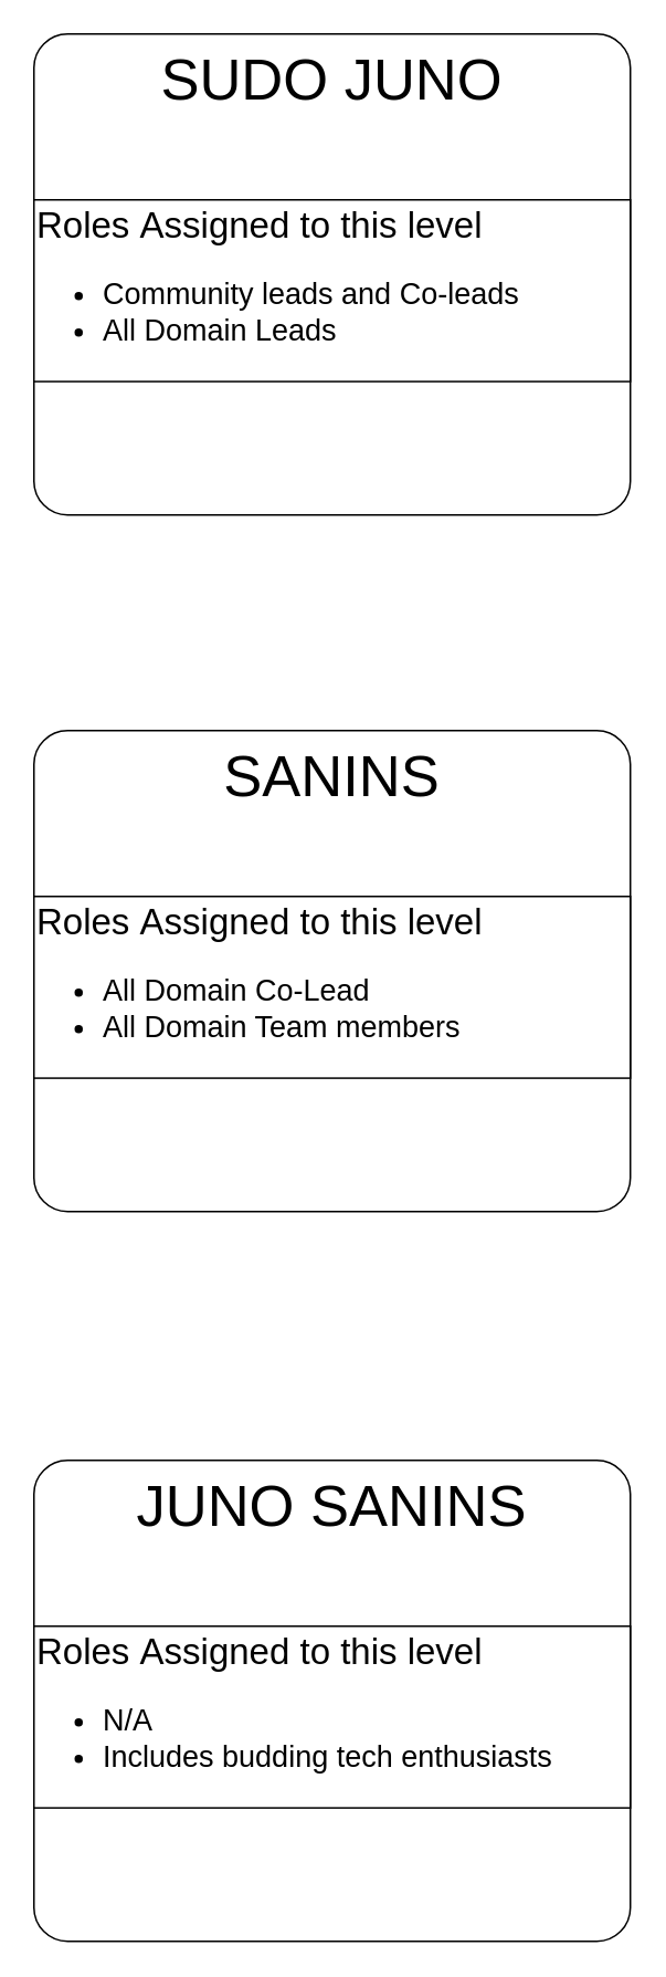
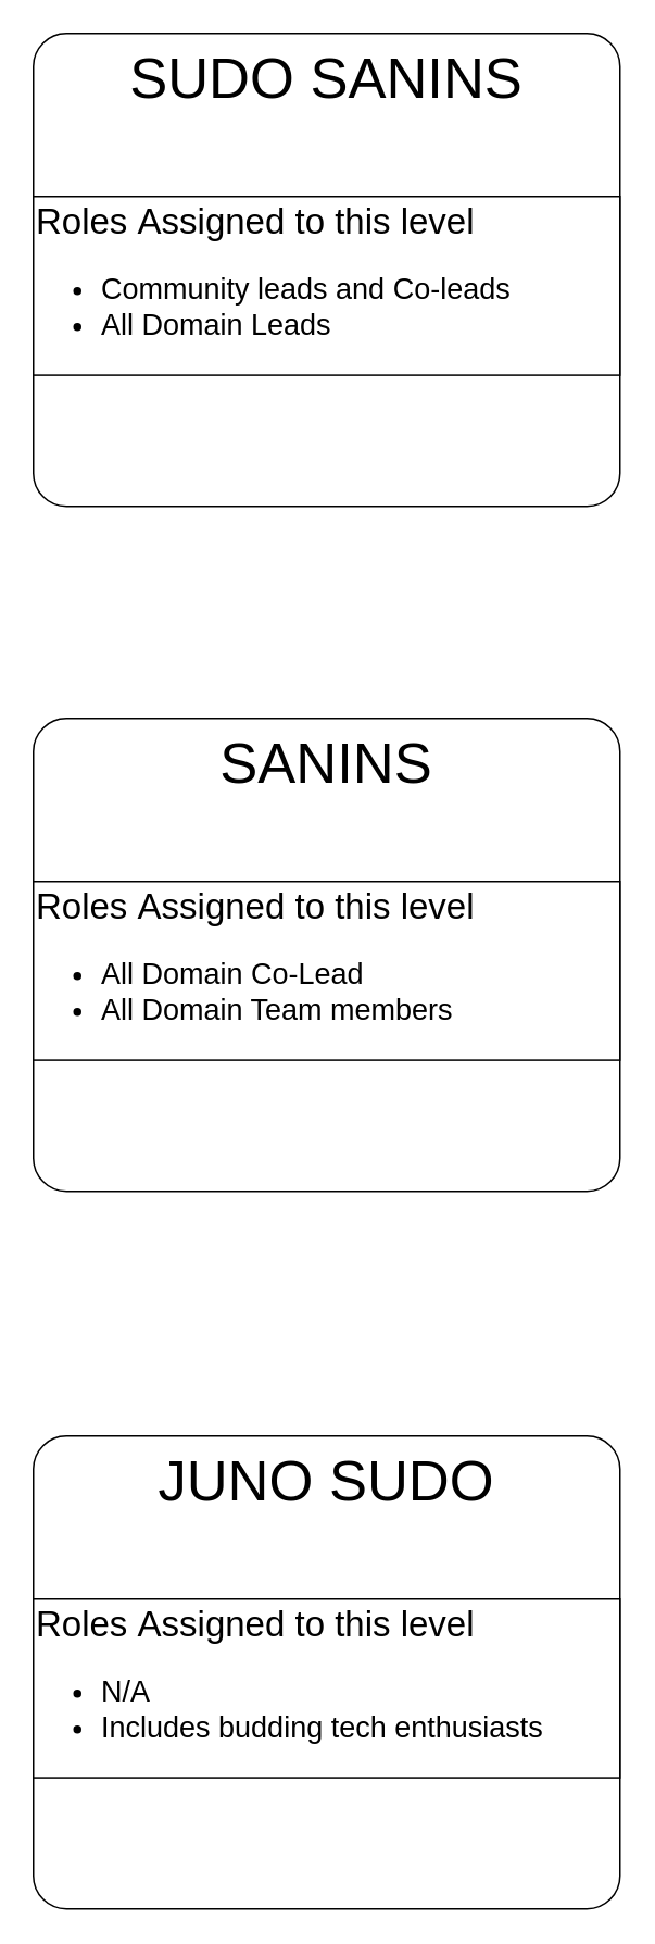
  <mxCell id="0" />
  <mxCell id="1" parent="0" />
- <mxCell id="2" value="&lt;font style=&quot;font-size: 35px&quot;&gt;SUDO JUNO&lt;/font&gt;" style="rounded=1;whiteSpace=wrap;html=1;verticalAlign=top;container=1;arcSize=7;" parent="1" vertex="1"><mxGeometry x="20" y="20" width="360" height="290" as="geometry"><mxRectangle x="280" y="20" width="360" height="60" as="alternateBounds" /></mxGeometry></mxCell>
+ <mxCell id="2" value="&lt;font style=&quot;font-size: 35px&quot;&gt;SUDO SANINS&lt;/font&gt;" style="rounded=1;whiteSpace=wrap;html=1;verticalAlign=top;container=1;arcSize=7;" parent="1" vertex="1"><mxGeometry x="20" y="20" width="360" height="290" as="geometry"><mxRectangle x="280" y="20" width="360" height="60" as="alternateBounds" /></mxGeometry></mxCell>
  <mxCell id="3" value="&lt;div style=&quot;font-size: 22px&quot;&gt;&lt;span&gt;Roles&amp;nbsp;&lt;/span&gt;&lt;span&gt;Assigned to this level&lt;/span&gt;&lt;/div&gt;&lt;ul&gt;&lt;li&gt;Community leads and Co-leads&lt;/li&gt;&lt;li&gt;All Domain Leads&lt;/li&gt;&lt;/ul&gt;" style="rounded=0;whiteSpace=wrap;html=1;fontSize=18;align=left;" parent="2" vertex="1"><mxGeometry y="99.996" width="360.0" height="109.556" as="geometry" /></mxCell>
  <mxCell id="4" value="&lt;font style=&quot;font-size: 35px&quot;&gt;SANINS&lt;/font&gt;" style="rounded=1;whiteSpace=wrap;html=1;verticalAlign=top;container=1;arcSize=7;" parent="1" vertex="1"><mxGeometry x="20" y="440" width="360" height="290" as="geometry"><mxRectangle x="280" y="20" width="360" height="60" as="alternateBounds" /></mxGeometry></mxCell>
  <mxCell id="5" value="&lt;div style=&quot;font-size: 22px&quot;&gt;&lt;span&gt;Roles&amp;nbsp;&lt;/span&gt;&lt;span&gt;Assigned to this level&lt;/span&gt;&lt;/div&gt;&lt;ul&gt;&lt;li&gt;&lt;span&gt;All Domain Co-Lead&lt;/span&gt;&lt;br&gt;&lt;/li&gt;&lt;li&gt;&lt;span&gt;All Domain Team members&lt;/span&gt;&lt;/li&gt;&lt;/ul&gt;" style="rounded=0;whiteSpace=wrap;html=1;fontSize=18;align=left;" parent="4" vertex="1"><mxGeometry y="99.996" width="360.0" height="109.556" as="geometry" /></mxCell>
- <mxCell id="6" value="&lt;font style=&quot;font-size: 35px&quot;&gt;JUNO SANINS&lt;/font&gt;" style="rounded=1;whiteSpace=wrap;html=1;verticalAlign=top;container=1;arcSize=7;" parent="1" vertex="1"><mxGeometry x="20" y="880" width="360" height="290" as="geometry"><mxRectangle x="280" y="20" width="360" height="60" as="alternateBounds" /></mxGeometry></mxCell>
+ <mxCell id="6" value="&lt;font style=&quot;font-size: 35px&quot;&gt;JUNO SUDO&lt;/font&gt;" style="rounded=1;whiteSpace=wrap;html=1;verticalAlign=top;container=1;arcSize=7;" parent="1" vertex="1"><mxGeometry x="20" y="880" width="360" height="290" as="geometry"><mxRectangle x="280" y="20" width="360" height="60" as="alternateBounds" /></mxGeometry></mxCell>
  <mxCell id="7" value="&lt;div style=&quot;font-size: 22px&quot;&gt;&lt;span&gt;Roles&amp;nbsp;&lt;/span&gt;&lt;span&gt;Assigned to this level&lt;/span&gt;&lt;/div&gt;&lt;ul&gt;&lt;li&gt;&lt;span&gt;N/A&lt;/span&gt;&lt;br&gt;&lt;/li&gt;&lt;li&gt;&lt;span&gt;Includes budding tech enthusiasts&lt;/span&gt;&lt;/li&gt;&lt;/ul&gt;" style="rounded=0;whiteSpace=wrap;html=1;fontSize=18;align=left;" parent="6" vertex="1"><mxGeometry y="99.996" width="360.0" height="109.556" as="geometry" /></mxCell>
